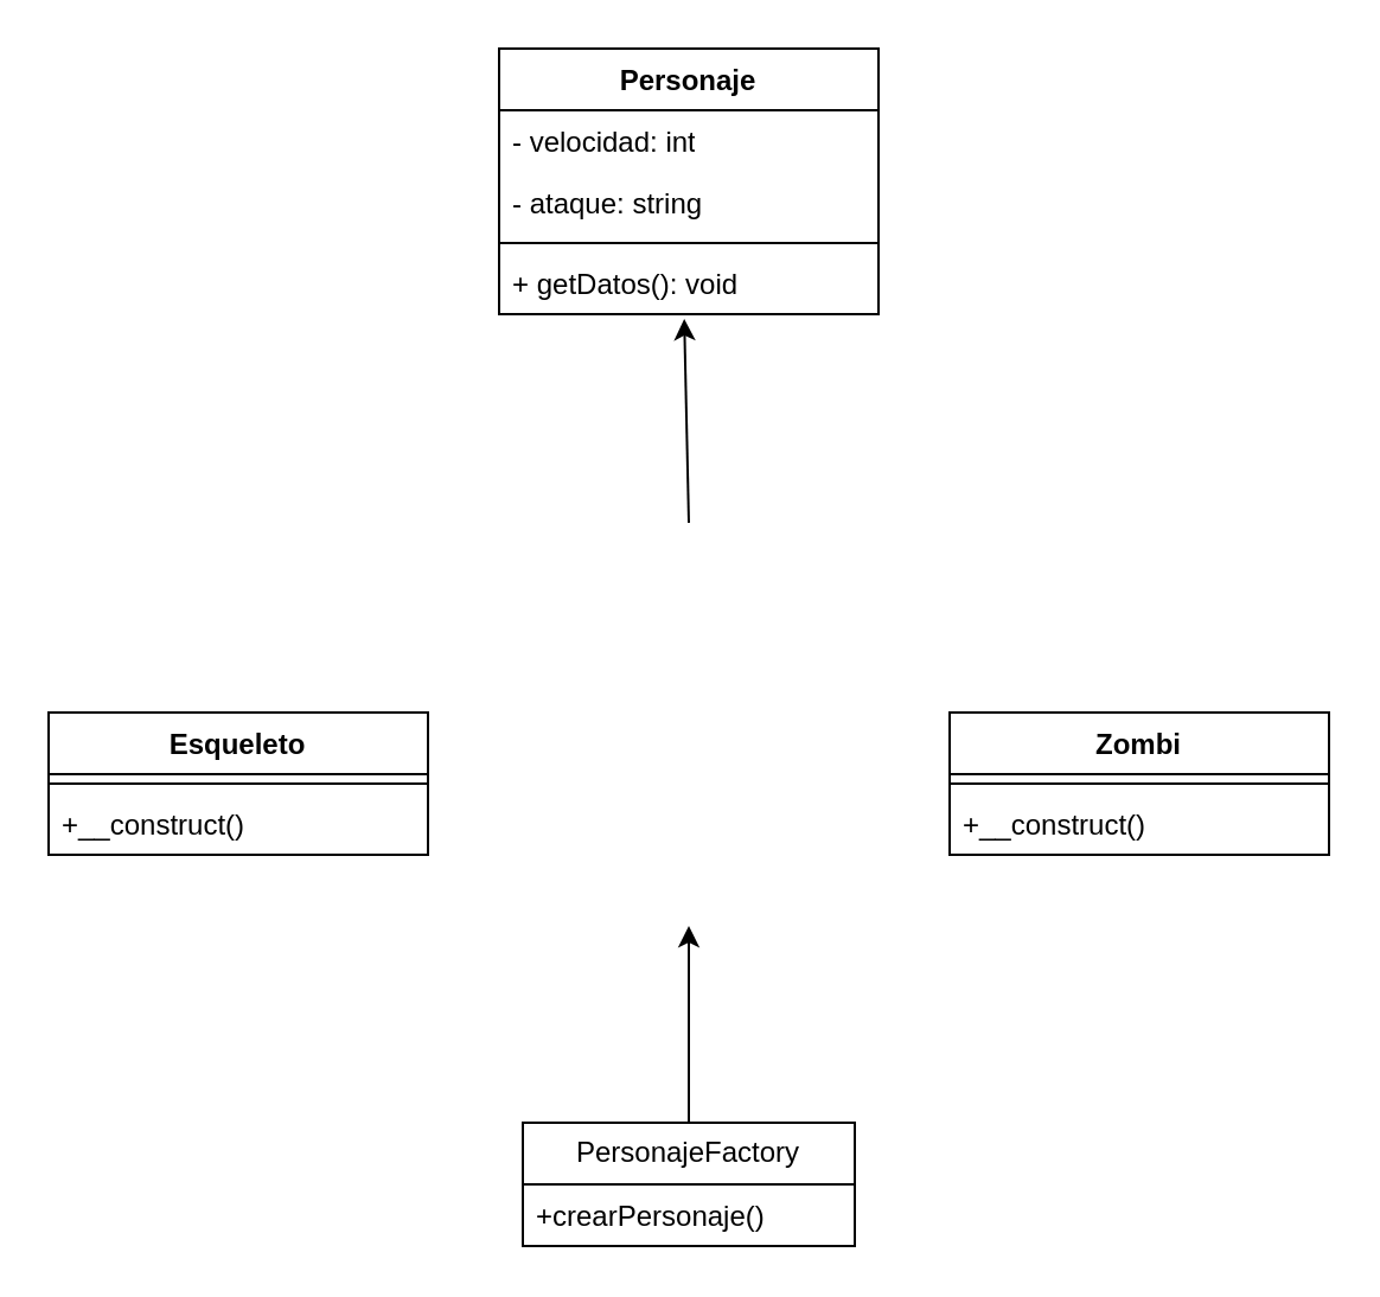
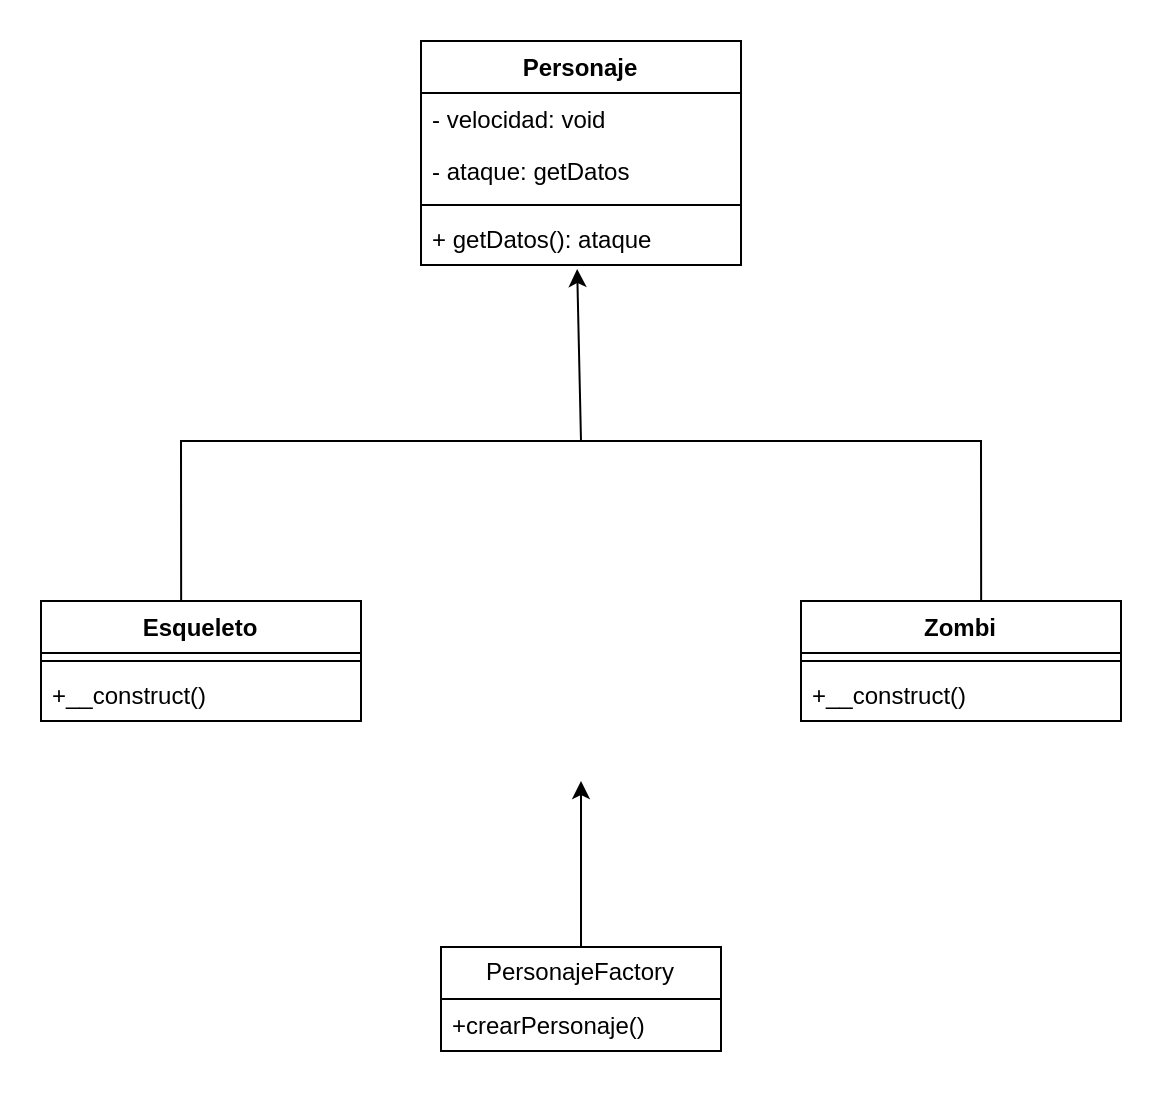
  <mxCell id="0" />
  <mxCell id="1" parent="0" />
  <mxCell id="2" value="PersonajeFactory" style="swimlane;fontStyle=0;childLayout=stackLayout;horizontal=1;startSize=26;fillColor=none;horizontalStack=0;resizeParent=1;resizeParentMax=0;resizeLast=0;collapsible=1;marginBottom=0;whiteSpace=wrap;html=1;" vertex="1" parent="1"><mxGeometry x="220" y="473" width="140" height="52" as="geometry"><mxRectangle x="330" y="140" width="130" height="30" as="alternateBounds" /></mxGeometry></mxCell>
  <mxCell id="3" value="+crearPersonaje()" style="text;strokeColor=none;fillColor=none;align=left;verticalAlign=top;spacingLeft=4;spacingRight=4;overflow=hidden;rotatable=0;points=[[0,0.5],[1,0.5]];portConstraint=eastwest;whiteSpace=wrap;html=1;" vertex="1" parent="2"><mxGeometry y="26" width="140" height="26" as="geometry" /></mxCell>
  <mxCell id="4" value="Esqueleto" style="swimlane;fontStyle=1;align=center;verticalAlign=top;childLayout=stackLayout;horizontal=1;startSize=26;horizontalStack=0;resizeParent=1;resizeParentMax=0;resizeLast=0;collapsible=1;marginBottom=0;whiteSpace=wrap;html=1;" vertex="1" parent="1"><mxGeometry x="20" y="300" width="160" height="60" as="geometry" /></mxCell>
  <mxCell id="5" value="" style="line;strokeWidth=1;fillColor=none;align=left;verticalAlign=middle;spacingTop=-1;spacingLeft=3;spacingRight=3;rotatable=0;labelPosition=right;points=[];portConstraint=eastwest;strokeColor=inherit;" vertex="1" parent="4"><mxGeometry y="26" width="160" height="8" as="geometry" /></mxCell>
  <mxCell id="6" value="+__construct()" style="text;strokeColor=none;fillColor=none;align=left;verticalAlign=top;spacingLeft=4;spacingRight=4;overflow=hidden;rotatable=0;points=[[0,0.5],[1,0.5]];portConstraint=eastwest;whiteSpace=wrap;html=1;" vertex="1" parent="4"><mxGeometry y="34" width="160" height="26" as="geometry" /></mxCell>
  <mxCell id="7" value="Zombi" style="swimlane;fontStyle=1;align=center;verticalAlign=top;childLayout=stackLayout;horizontal=1;startSize=26;horizontalStack=0;resizeParent=1;resizeParentMax=0;resizeLast=0;collapsible=1;marginBottom=0;whiteSpace=wrap;html=1;" vertex="1" parent="1"><mxGeometry x="400" y="300" width="160" height="60" as="geometry" /></mxCell>
  <mxCell id="8" value="" style="line;strokeWidth=1;fillColor=none;align=left;verticalAlign=middle;spacingTop=-1;spacingLeft=3;spacingRight=3;rotatable=0;labelPosition=right;points=[];portConstraint=eastwest;strokeColor=inherit;" vertex="1" parent="7"><mxGeometry y="26" width="160" height="8" as="geometry" /></mxCell>
  <mxCell id="9" value="+__construct()" style="text;strokeColor=none;fillColor=none;align=left;verticalAlign=top;spacingLeft=4;spacingRight=4;overflow=hidden;rotatable=0;points=[[0,0.5],[1,0.5]];portConstraint=eastwest;whiteSpace=wrap;html=1;" vertex="1" parent="7"><mxGeometry y="34" width="160" height="26" as="geometry" /></mxCell>
+ <mxCell id="10" value="" style="endArrow=none;html=1;rounded=0;exitX=0.438;exitY=0;exitDx=0;exitDy=0;exitPerimeter=0;entryX=0.563;entryY=0;entryDx=0;entryDy=0;entryPerimeter=0;" edge="1" parent="1" source="4" target="7"><mxGeometry width="50" height="50" relative="1" as="geometry"><mxPoint x="280" y="370" as="sourcePoint" /><mxPoint x="330" y="320" as="targetPoint" /><Array as="points"><mxPoint x="90" y="220" /><mxPoint x="290" y="220" /><mxPoint x="490" y="220" /></Array></mxGeometry></mxCell>
  <mxCell id="11" value="Personaje" style="swimlane;fontStyle=1;align=center;verticalAlign=top;childLayout=stackLayout;horizontal=1;startSize=26;horizontalStack=0;resizeParent=1;resizeParentMax=0;resizeLast=0;collapsible=1;marginBottom=0;whiteSpace=wrap;html=1;" vertex="1" parent="1"><mxGeometry x="210" y="20" width="160" height="112" as="geometry" /></mxCell>
- <mxCell id="12" value="- velocidad: int" style="text;strokeColor=none;fillColor=none;align=left;verticalAlign=top;spacingLeft=4;spacingRight=4;overflow=hidden;rotatable=0;points=[[0,0.5],[1,0.5]];portConstraint=eastwest;whiteSpace=wrap;html=1;" vertex="1" parent="11"><mxGeometry y="26" width="160" height="26" as="geometry" /></mxCell>
- <mxCell id="13" value="- ataque: string" style="text;strokeColor=none;fillColor=none;align=left;verticalAlign=top;spacingLeft=4;spacingRight=4;overflow=hidden;rotatable=0;points=[[0,0.5],[1,0.5]];portConstraint=eastwest;whiteSpace=wrap;html=1;" vertex="1" parent="11"><mxGeometry y="52" width="160" height="26" as="geometry" /></mxCell>
+ <mxCell id="12" value="- velocidad: void" style="text;strokeColor=none;fillColor=none;align=left;verticalAlign=top;spacingLeft=4;spacingRight=4;overflow=hidden;rotatable=0;points=[[0,0.5],[1,0.5]];portConstraint=eastwest;whiteSpace=wrap;html=1;" vertex="1" parent="11"><mxGeometry y="26" width="160" height="26" as="geometry" /></mxCell>
+ <mxCell id="13" value="- ataque: getDatos" style="text;strokeColor=none;fillColor=none;align=left;verticalAlign=top;spacingLeft=4;spacingRight=4;overflow=hidden;rotatable=0;points=[[0,0.5],[1,0.5]];portConstraint=eastwest;whiteSpace=wrap;html=1;" vertex="1" parent="11"><mxGeometry y="52" width="160" height="26" as="geometry" /></mxCell>
  <mxCell id="14" value="" style="line;strokeWidth=1;fillColor=none;align=left;verticalAlign=middle;spacingTop=-1;spacingLeft=3;spacingRight=3;rotatable=0;labelPosition=right;points=[];portConstraint=eastwest;strokeColor=inherit;" vertex="1" parent="11"><mxGeometry y="78" width="160" height="8" as="geometry" /></mxCell>
- <mxCell id="15" value="+ getDatos(): void" style="text;strokeColor=none;fillColor=none;align=left;verticalAlign=top;spacingLeft=4;spacingRight=4;overflow=hidden;rotatable=0;points=[[0,0.5],[1,0.5]];portConstraint=eastwest;whiteSpace=wrap;html=1;" vertex="1" parent="11"><mxGeometry y="86" width="160" height="26" as="geometry" /></mxCell>
+ <mxCell id="15" value="+ getDatos(): ataque" style="text;strokeColor=none;fillColor=none;align=left;verticalAlign=top;spacingLeft=4;spacingRight=4;overflow=hidden;rotatable=0;points=[[0,0.5],[1,0.5]];portConstraint=eastwest;whiteSpace=wrap;html=1;" vertex="1" parent="11"><mxGeometry y="86" width="160" height="26" as="geometry" /></mxCell>
  <mxCell id="16" value="" style="endArrow=classic;html=1;rounded=0;entryX=0.488;entryY=1.077;entryDx=0;entryDy=0;entryPerimeter=0;" edge="1" parent="1" target="15"><mxGeometry width="50" height="50" relative="1" as="geometry"><mxPoint x="290" y="220" as="sourcePoint" /><mxPoint x="290" y="150" as="targetPoint" /></mxGeometry></mxCell>
  <mxCell id="17" value="" style="endArrow=classic;html=1;rounded=0;exitX=0.5;exitY=0;exitDx=0;exitDy=0;" edge="1" parent="1" source="2"><mxGeometry width="50" height="50" relative="1" as="geometry"><mxPoint x="280" y="370" as="sourcePoint" /><mxPoint x="290" y="390" as="targetPoint" /></mxGeometry></mxCell>
